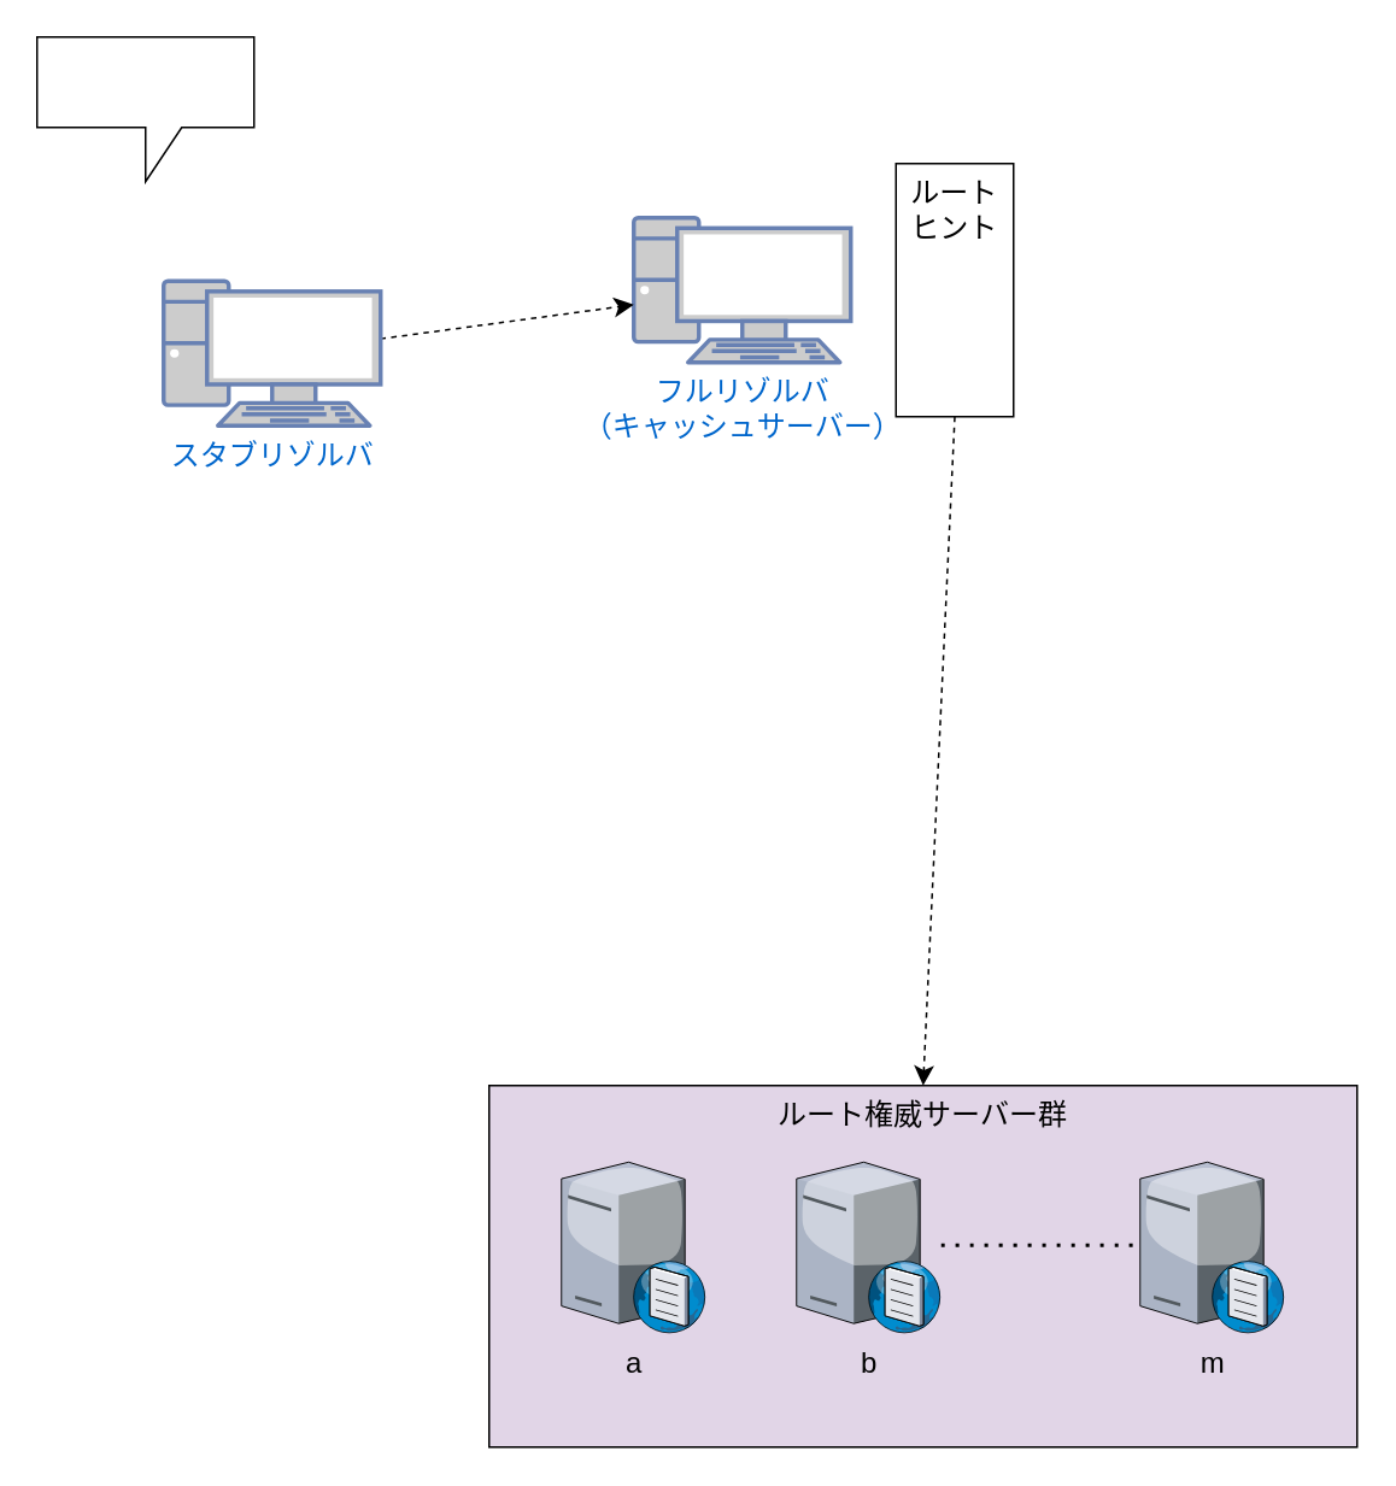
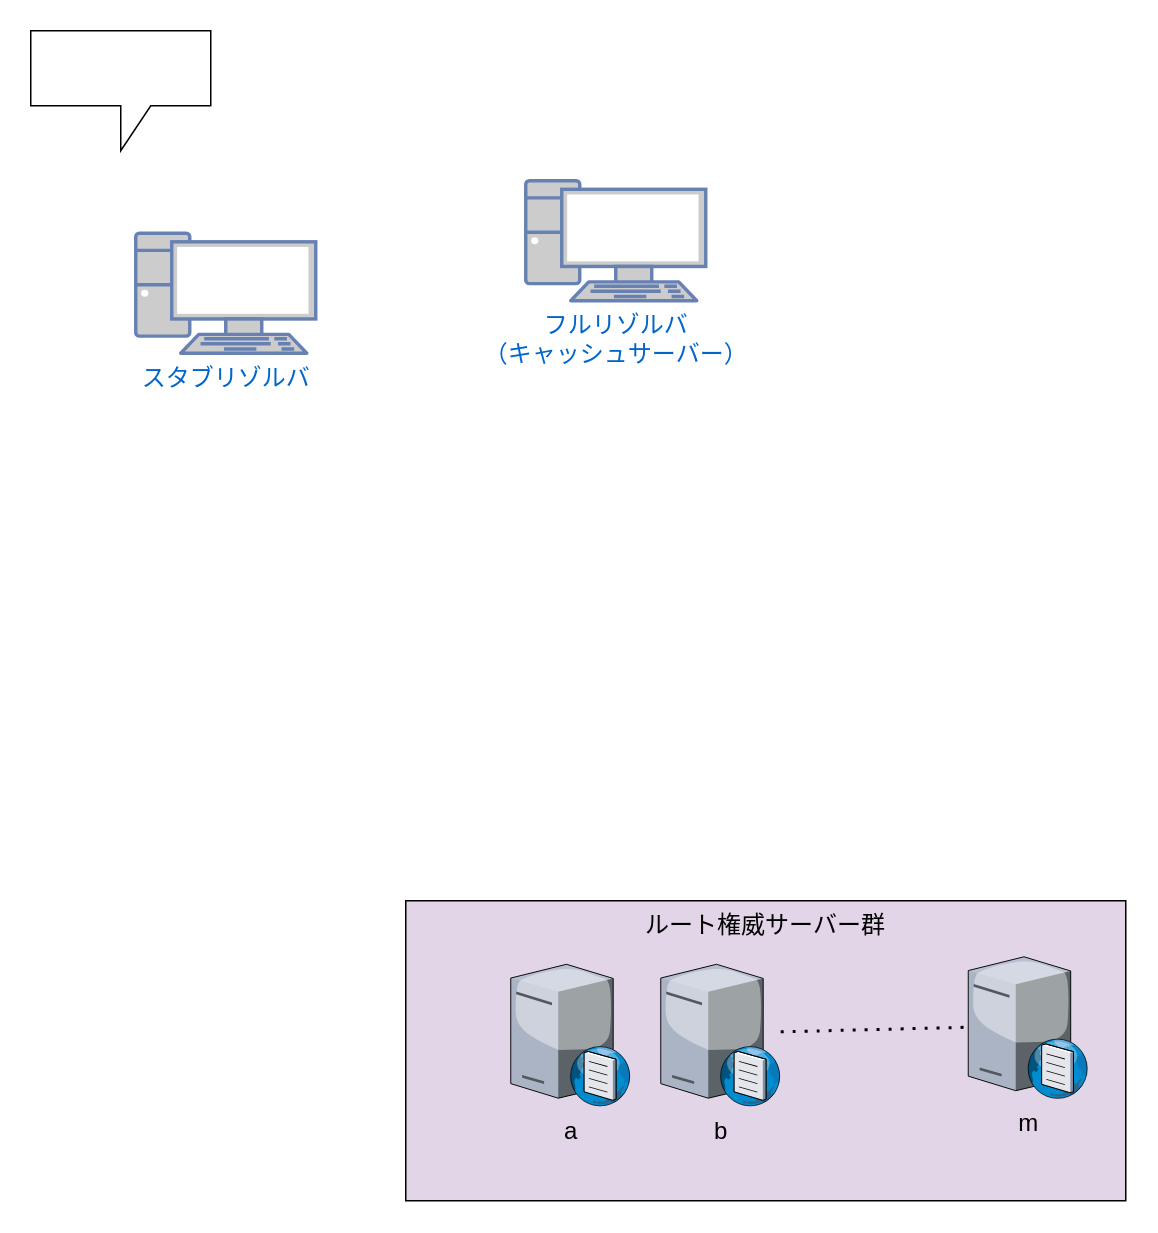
  <mxCell id="0" />
  <mxCell id="1" parent="0" />
  <mxCell id="2" value="名称未設定レイヤ" parent="0" />
  <mxCell id="3" value="ルート権威サーバー群" style="rounded=0;whiteSpace=wrap;html=1;fontSize=16;align=center;verticalAlign=top;fillColor=#e1d5e7;" vertex="1" parent="2"><mxGeometry x="270" y="600" width="480" height="200" as="geometry" /></mxCell>
- <mxCell id="4" value="a" style="verticalLabelPosition=bottom;sketch=0;aspect=fixed;html=1;verticalAlign=top;strokeColor=none;align=center;outlineConnect=0;shape=mxgraph.citrix.dns_server;fontSize=16;flipH=0;snapToPoint=0;" vertex="1" parent="2"><mxGeometry x="310" y="640" width="80" height="96.73" as="geometry" /></mxCell>
+ <mxCell id="4" value="a" style="verticalLabelPosition=bottom;sketch=0;aspect=fixed;html=1;verticalAlign=top;strokeColor=none;align=center;outlineConnect=0;shape=mxgraph.citrix.dns_server;fontSize=16;flipH=0;snapToPoint=0;" vertex="1" parent="2"><mxGeometry x="340" y="640" width="80" height="96.73" as="geometry" /></mxCell>
  <mxCell id="5" value="b" style="verticalLabelPosition=bottom;sketch=0;aspect=fixed;html=1;verticalAlign=top;strokeColor=none;align=center;outlineConnect=0;shape=mxgraph.citrix.dns_server;fontSize=16;flipH=0;snapToPoint=0;" vertex="1" parent="2"><mxGeometry x="440" y="640" width="80" height="96.73" as="geometry" /></mxCell>
- <mxCell id="6" value="m" style="verticalLabelPosition=bottom;sketch=0;aspect=fixed;html=1;verticalAlign=top;strokeColor=none;align=center;outlineConnect=0;shape=mxgraph.citrix.dns_server;fontSize=16;flipH=0;snapToPoint=0;" vertex="1" parent="2"><mxGeometry x="630" y="640" width="80" height="96.73" as="geometry" /></mxCell>
+ <mxCell id="6" value="m" style="verticalLabelPosition=bottom;sketch=0;aspect=fixed;html=1;verticalAlign=top;strokeColor=none;align=center;outlineConnect=0;shape=mxgraph.citrix.dns_server;fontSize=16;flipH=0;snapToPoint=0;" vertex="1" parent="2"><mxGeometry x="645" y="635" width="80" height="96.73" as="geometry" /></mxCell>
  <mxCell id="7" value="" style="endArrow=none;dashed=1;html=1;dashPattern=1 3;strokeWidth=2;rounded=0;fontSize=12;startSize=8;endSize=8;curved=1;" edge="1" parent="2" source="5" target="6"><mxGeometry width="50" height="50" relative="1" as="geometry"><mxPoint x="510" y="688.365" as="sourcePoint" /><mxPoint x="560" y="560" as="targetPoint" /></mxGeometry></mxCell>
  <mxCell id="8" value="フルリゾルバ&lt;br&gt;（キャッシュサーバー）" style="fontColor=#0066CC;verticalAlign=top;verticalLabelPosition=bottom;labelPosition=center;align=center;html=1;outlineConnect=0;fillColor=#CCCCCC;strokeColor=#6881B3;gradientColor=none;gradientDirection=north;strokeWidth=2;shape=mxgraph.networks.pc;fontSize=16;" vertex="1" parent="2"><mxGeometry x="350" y="120" width="120" height="80" as="geometry" /></mxCell>
- <mxCell id="9" style="edgeStyle=none;curved=1;rounded=0;orthogonalLoop=1;jettySize=auto;html=1;dashed=1;fontSize=12;endArrow=classic;endFill=1;startSize=8;endSize=8;" edge="1" parent="2" source="10" target="8"><mxGeometry relative="1" as="geometry" /></mxCell>
  <mxCell id="10" value="スタブリゾルバ" style="fontColor=#0066CC;verticalAlign=top;verticalLabelPosition=bottom;labelPosition=center;align=center;html=1;outlineConnect=0;fillColor=#CCCCCC;strokeColor=#6881B3;gradientColor=none;gradientDirection=north;strokeWidth=2;shape=mxgraph.networks.pc;fontSize=16;" vertex="1" parent="2"><mxGeometry x="90" y="155" width="120" height="80" as="geometry" /></mxCell>
- <mxCell id="11" style="edgeStyle=none;curved=1;rounded=0;orthogonalLoop=1;jettySize=auto;html=1;exitX=0.5;exitY=1;exitDx=0;exitDy=0;entryX=0.5;entryY=0;entryDx=0;entryDy=0;dashed=1;fontSize=12;endArrow=classic;endFill=1;startSize=8;endSize=8;" edge="1" parent="2" source="12" target="3"><mxGeometry relative="1" as="geometry" /></mxCell>
- <mxCell id="12" value="ルート&lt;br&gt;ヒント" style="rounded=0;whiteSpace=wrap;html=1;fontSize=16;verticalAlign=top;" vertex="1" parent="2"><mxGeometry x="495" y="90" width="65" height="140" as="geometry" /></mxCell>
  <mxCell id="13" value="" style="shape=callout;whiteSpace=wrap;html=1;perimeter=calloutPerimeter;fontSize=16;" vertex="1" parent="2"><mxGeometry x="20" y="20" width="120" height="80" as="geometry" /></mxCell>
